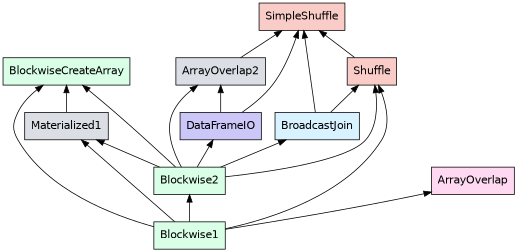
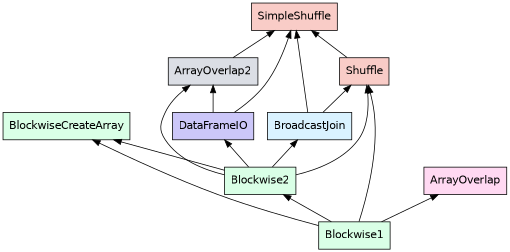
  digraph {
    rankdir=BT
    node [fillcolor="#D9FFE6" fontname=helvetica shape=box style=filled]
    Blockwise1
    Blockwise2
    BlockwiseCreateArray
    Shuffle [fillcolor="#F9CCC7"]
    ArrayOverlap [fillcolor="#FFD9F2"]
-   Materialized1 [fillcolor="#DBDEE5"]
    DataFrameIO [fillcolor="#CCC7F9"]
    BroadcastJoin [fillcolor="#D9F2FF"]
    n9 [fillcolor="#DBDEE5" label=ArrayOverlap2]
    SimpleShuffle [fillcolor="#F9CCC7"]
    Blockwise1 -> Blockwise2
    Blockwise1 -> BlockwiseCreateArray
    Blockwise1 -> Shuffle
    Blockwise1 -> ArrayOverlap
-   Blockwise1 -> Materialized1
    Blockwise2 -> BlockwiseCreateArray
    Blockwise2 -> Shuffle
-   Blockwise2 -> Materialized1
    Blockwise2 -> DataFrameIO
    Blockwise2 -> BroadcastJoin
    Blockwise2 -> n9
    Shuffle -> SimpleShuffle
-   Materialized1 -> BlockwiseCreateArray
    DataFrameIO -> n9
    DataFrameIO -> SimpleShuffle
    BroadcastJoin -> Shuffle
    BroadcastJoin -> SimpleShuffle
    n9 -> SimpleShuffle
  }
